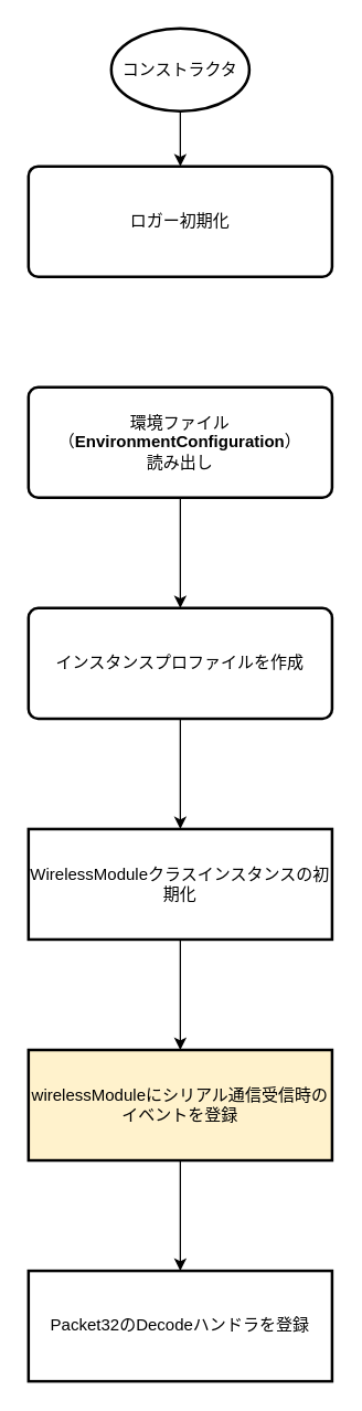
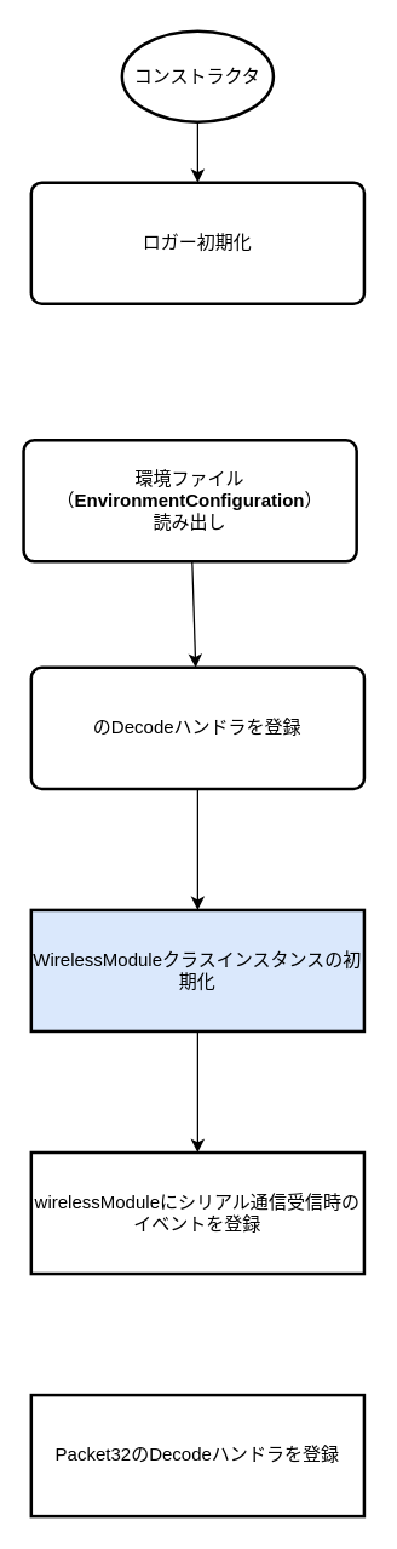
  <mxCell id="0" />
  <mxCell id="1" parent="0" />
  <mxCell id="2" style="edgeStyle=none;html=1;entryX=0.5;entryY=0;entryDx=0;entryDy=0;" parent="1" source="3" target="4" edge="1"><mxGeometry relative="1" as="geometry" /></mxCell>
  <mxCell id="3" value="コンストラクタ" style="strokeWidth=2;html=1;shape=mxgraph.flowchart.start_1;whiteSpace=wrap;" parent="1" vertex="1"><mxGeometry x="80" y="20" width="100" height="60" as="geometry" /></mxCell>
  <mxCell id="4" value="ロガー初期化" style="rounded=1;whiteSpace=wrap;html=1;absoluteArcSize=1;arcSize=14;strokeWidth=2;" parent="1" vertex="1"><mxGeometry x="20" y="120" width="220" height="80" as="geometry" /></mxCell>
  <mxCell id="5" value="" style="edgeStyle=none;html=1;" parent="1" source="6" target="8" edge="1"><mxGeometry relative="1" as="geometry" /></mxCell>
- <mxCell id="6" value="環境ファイル（&lt;strong&gt;&lt;code style=&quot;font-family: var(--monaco-monospace-font);&quot;&gt;EnvironmentConfiguration&lt;/code&gt;&lt;/strong&gt;）&lt;br&gt;読み出し" style="rounded=1;whiteSpace=wrap;html=1;absoluteArcSize=1;arcSize=14;strokeWidth=2;" parent="1" vertex="1"><mxGeometry x="20" y="280" width="220" height="80" as="geometry" /></mxCell>
+ <mxCell id="6" value="環境ファイル（&lt;strong&gt;&lt;code style=&quot;font-family: var(--monaco-monospace-font);&quot;&gt;EnvironmentConfiguration&lt;/code&gt;&lt;/strong&gt;）&lt;br&gt;読み出し" style="rounded=1;whiteSpace=wrap;html=1;absoluteArcSize=1;arcSize=14;strokeWidth=2;" parent="1" vertex="1"><mxGeometry x="15" y="290" width="220" height="80" as="geometry" /></mxCell>
  <mxCell id="7" value="" style="edgeStyle=none;html=1;" parent="1" source="8" target="10" edge="1"><mxGeometry relative="1" as="geometry" /></mxCell>
- <mxCell id="8" value="インスタンスプロファイルを作成" style="rounded=1;whiteSpace=wrap;html=1;absoluteArcSize=1;arcSize=14;strokeWidth=2;" parent="1" vertex="1"><mxGeometry x="20" y="440" width="220" height="80" as="geometry" /></mxCell>
+ <mxCell id="8" value="のDecodeハンドラを登録" style="rounded=1;whiteSpace=wrap;html=1;absoluteArcSize=1;arcSize=14;strokeWidth=2;" parent="1" vertex="1"><mxGeometry x="20" y="440" width="220" height="80" as="geometry" /></mxCell>
  <mxCell id="9" value="" style="edgeStyle=none;html=1;" parent="1" source="10" target="12" edge="1"><mxGeometry relative="1" as="geometry" /></mxCell>
- <mxCell id="10" value="WirelessModuleクラスインスタンスの初期化" style="whiteSpace=wrap;html=1;rounded=0;arcSize=14;strokeWidth=2;" parent="1" vertex="1"><mxGeometry x="20" y="600" width="220" height="80" as="geometry" /></mxCell>
- <mxCell id="11" value="" style="edgeStyle=none;html=1;" parent="1" source="12" target="13" edge="1"><mxGeometry relative="1" as="geometry" /></mxCell>
- <mxCell id="12" value="wirelessModuleにシリアル通信受信時のイベントを登録" style="whiteSpace=wrap;html=1;rounded=0;arcSize=14;strokeWidth=2;fillColor=#fff2cc;" parent="1" vertex="1"><mxGeometry x="20" y="760" width="220" height="80" as="geometry" /></mxCell>
+ <mxCell id="10" value="WirelessModuleクラスインスタンスの初期化" style="whiteSpace=wrap;html=1;rounded=0;arcSize=14;strokeWidth=2;fillColor=#dae8fc;" parent="1" vertex="1"><mxGeometry x="20" y="600" width="220" height="80" as="geometry" /></mxCell>
+ <mxCell id="12" value="wirelessModuleにシリアル通信受信時のイベントを登録" style="whiteSpace=wrap;html=1;rounded=0;arcSize=14;strokeWidth=2;" parent="1" vertex="1"><mxGeometry x="20" y="760" width="220" height="80" as="geometry" /></mxCell>
  <mxCell id="13" value="Packet32のDecodeハンドラを登録" style="whiteSpace=wrap;html=1;rounded=0;arcSize=14;strokeWidth=2;" parent="1" vertex="1"><mxGeometry x="20" y="920" width="220" height="80" as="geometry" /></mxCell>
